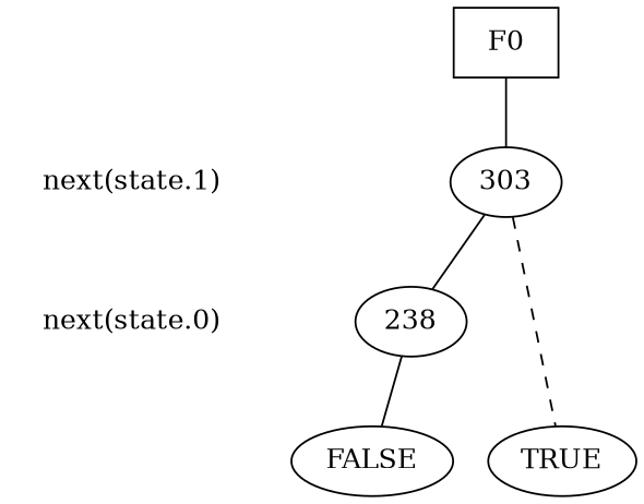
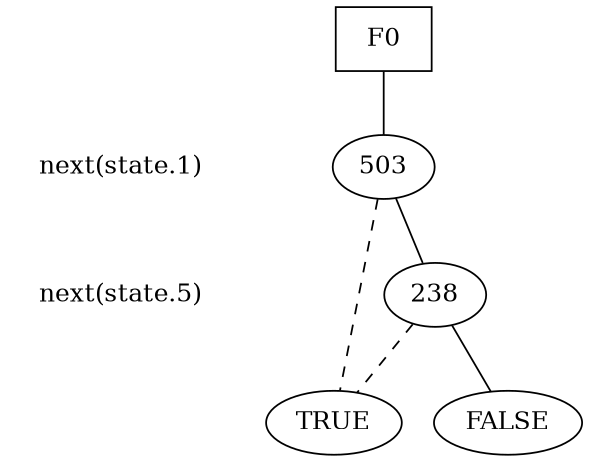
  digraph {
    node [shape=plaintext]
    edge [dir=none]
    "CONST NODES" [style=invis]
    " next(state.1) "
-   " next(state.0) "
+   " next(state.0) " [label="next(state.5)"]
    F0 [shape=box]
-   303 [shape=""]
+   303 [label=503 shape=""]
    n6 [label=238 shape=""]
    n7 [label=TRUE shape=ellipse]
    n8 [label=FALSE shape=ellipse]
    subgraph sub_1 {
      "CONST NODES"
      " next(state.1) "
      " next(state.0) "
    }
    subgraph sub_2 {
      rank=same
      F0
    }
    subgraph sub_3 {
      rank=same
      " next(state.1) "
      303
    }
    subgraph sub_4 {
      rank=same
      " next(state.0) "
      n6
    }
    subgraph sub_5 {
      rank=same
      "CONST NODES"
      subgraph sub_6 {
        rank=same
        n7
        n8
      }
    }
    " next(state.1) " -> " next(state.0) " [style=invis]
    " next(state.0) " -> "CONST NODES" [style=invis]
    F0 -> 303 [style=solid]
    303 -> n6
    303 -> n7 [style=dashed]
+   n6 -> n7 [style=dashed]
    n6 -> n8
  }
